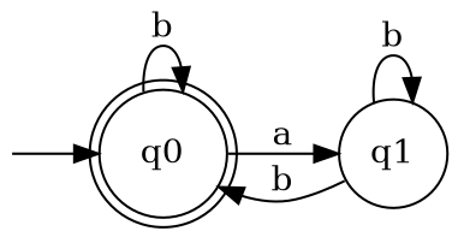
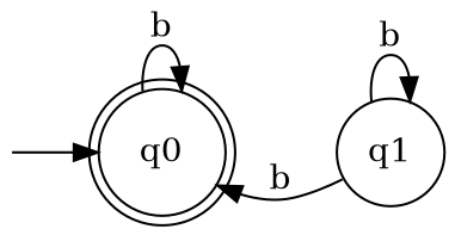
  digraph {
    rankdir=LR
    start [height=0 shape=point style=invis width=0]
    q0 [shape=doublecircle]
    q1 [shape=circle]
    start -> q0
    q0 -> q0 [label=b]
-   q0 -> q1 [label=a]
    q1 -> q0 [label=b]
    q1 -> q1 [label=b]
  }
